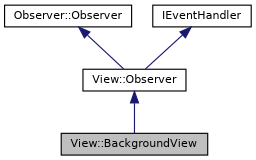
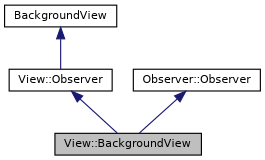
  digraph {
    node [color=black fontname=Helvetica fontsize=10 shape=record]
    edge [color=midnightblue dir=back fontname=Helvetica fontsize=10 labelfontname=Helvetica labelfontsize=10 style=solid]
    n1 [fillcolor=grey75 fontcolor=black height=0.2 label="View::BackgroundView" style=filled width=0.4]
    n2 [height=0.2 label="View::Observer" width=0.4]
    n3 [height=0.2 label="Observer::Observer" width=0.4]
-   n4 [height=0.2 label=IEventHandler width=0.4]
+   n4 [height=0.2 label=BackgroundView width=0.4]
    n2 -> n1
-   n3 -> n2
+   n3 -> n1
    n4 -> n2
  }
